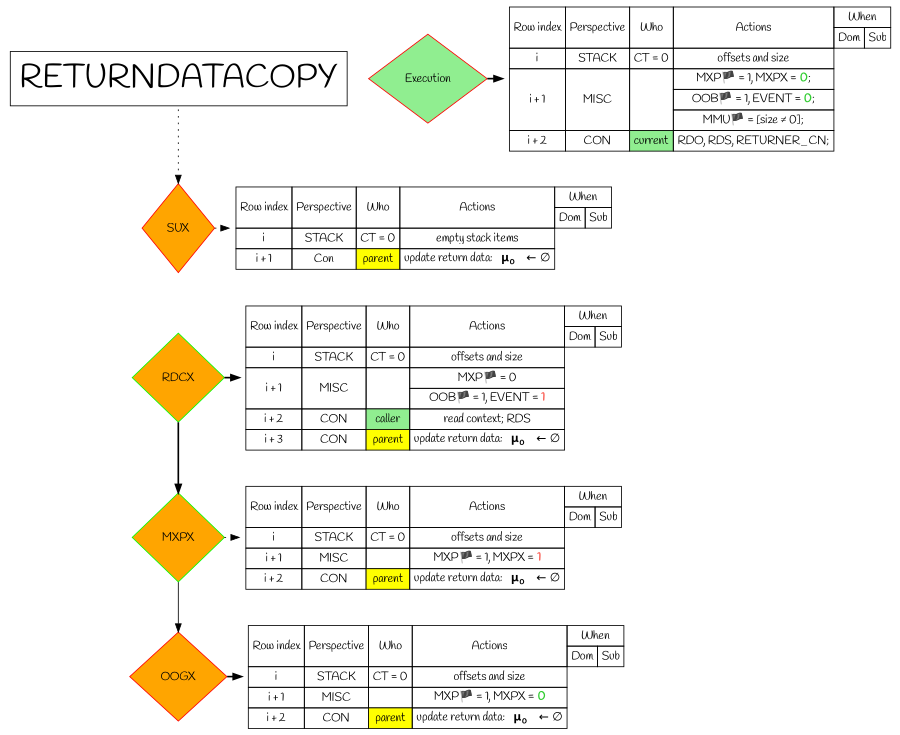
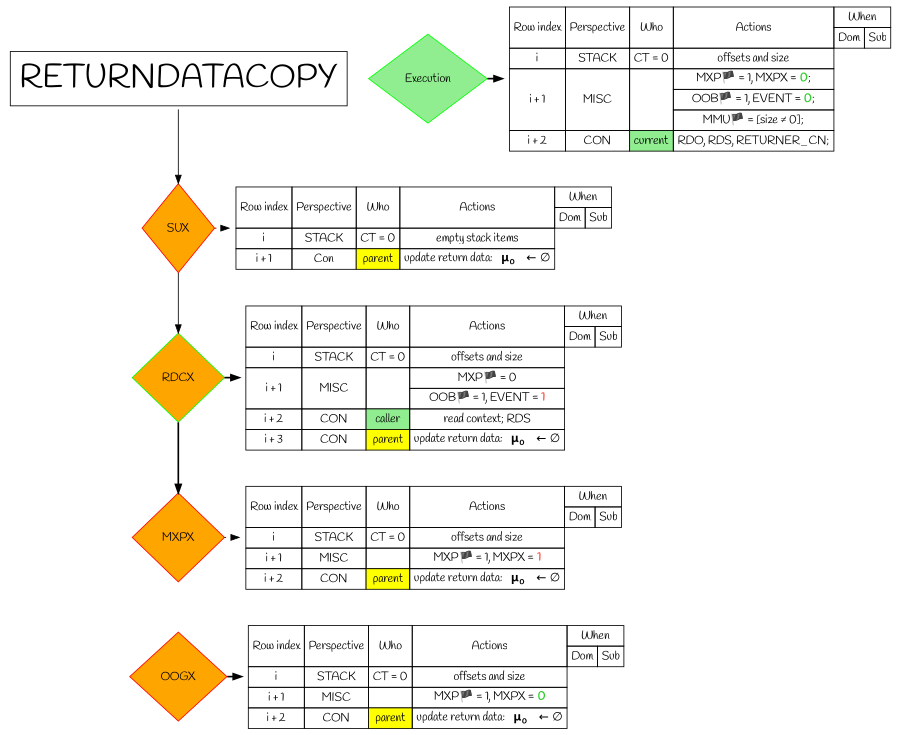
  digraph {
    node [fontname=Handlee shape=plaintext]
    edge [fontname=Handlee style=bold]
    n1 [color=RED fillcolor=ORANGE label="\nSUX\n " shape=diamond style=filled]
    n2 [label=< <TABLE BORDER="0" CELLBORDER="1" CELLSPACING="0" CELLPADDING="4">   <TR>     <TD ROWSPAN="2">Row index</TD>     <TD ROWSPAN="2">Perspective</TD>     <TD ROWSPAN="2">Who</TD>     <TD ROWSPAN="2" COLSPAN="1">Actions</TD>     <TD ROWSPAN="1" COLSPAN="2">When</TD>   </TR>   <TR>     <TD ROWSPAN="1" COLSPAN="1">Dom</TD>     <TD ROWSPAN="1" COLSPAN="1">Sub</TD>   </TR>   <TR>     <TD>i</TD>     <TD>STACK</TD>     <TD>CT = 0</TD>     <TD>empty stack items</TD>   </TR>   <TR>     <TD>i + 1</TD>     <TD>Con</TD>     <TD BGCOLOR="YELLOW">parent</TD>     <TD COLSPAN="1">update return data: &nbsp; <B>μ<sub>o</sub></B> &shy;&nbsp; ← ∅</TD>   </TR> </TABLE>>]
-   n3 [color=green fillcolor=ORANGE label="\nMXPX\n " shape=diamond style=filled]
+   n3 [color=RED fillcolor=ORANGE label="\nMXPX\n " shape=diamond style=filled]
    n4 [label=< <TABLE BORDER="0" CELLBORDER="1" CELLSPACING="0" CELLPADDING="4">   <TR>     <TD ROWSPAN="2">Row index</TD>     <TD ROWSPAN="2">Perspective</TD>     <TD ROWSPAN="2">Who</TD>     <TD ROWSPAN="2" COLSPAN="1">Actions</TD>     <TD ROWSPAN="1" COLSPAN="2">When</TD>   </TR>   <TR>     <TD ROWSPAN="1" COLSPAN="1">Dom</TD>     <TD ROWSPAN="1" COLSPAN="1">Sub</TD>   </TR>   <TR>     <TD>i</TD>     <TD>STACK</TD>     <TD>CT = 0</TD>     <TD>offsets and size</TD>   </TR>   <TR>     <TD>i + 1</TD>     <TD>MISC</TD>     <TD></TD>     <TD>MXP🏴 = 1, MXPX = <B><FONT COLOR="#FA5F55">1</FONT></B></TD>   </TR>   <TR>     <TD>i + 2</TD>     <TD>CON</TD>     <TD BGCOLOR="YELLOW">parent</TD>     <TD>update return data: &nbsp; <B>μ<sub>o</sub></B> &shy;&nbsp; ← ∅</TD>   </TR> </TABLE>>]
    n5 [color=RED fillcolor=ORANGE label="\nOOGX\n " shape=diamond style=filled]
    n6 [label=< <TABLE BORDER="0" CELLBORDER="1" CELLSPACING="0" CELLPADDING="4">   <TR>     <TD ROWSPAN="2">Row index</TD>     <TD ROWSPAN="2">Perspective</TD>     <TD ROWSPAN="2">Who</TD>     <TD ROWSPAN="2" COLSPAN="1">Actions</TD>     <TD ROWSPAN="1" COLSPAN="2">When</TD>   </TR>   <TR>     <TD ROWSPAN="1" COLSPAN="1">Dom</TD>     <TD ROWSPAN="1" COLSPAN="1">Sub</TD>   </TR>   <TR>     <TD>i</TD>     <TD>STACK</TD>     <TD>CT = 0</TD>     <TD>offsets and size</TD>   </TR>   <TR>     <TD>i + 1</TD>     <TD>MISC</TD>     <TD></TD>     <TD>MXP🏴 = 1, MXPX = <B><FONT COLOR="LIMEGREEN">0</FONT></B></TD>   </TR>   <TR>     <TD>i + 2</TD>     <TD>CON</TD>     <TD BGCOLOR="YELLOW">parent</TD>     <TD>update return data: &nbsp; <B>μ<sub>o</sub></B> &shy;&nbsp; ← ∅</TD>   </TR> </TABLE>>]
    n7 [color=green fillcolor=ORANGE label="\nRDCX\n " shape=diamond style=filled]
    n8 [label=< <TABLE BORDER="0" CELLBORDER="1" CELLSPACING="0" CELLPADDING="4">   <TR>     <TD ROWSPAN="2">Row index</TD>     <TD ROWSPAN="2">Perspective</TD>     <TD ROWSPAN="2">Who</TD>     <TD ROWSPAN="2" COLSPAN="1">Actions</TD>     <TD ROWSPAN="1" COLSPAN="2">When</TD>   </TR>   <TR>     <TD ROWSPAN="1" COLSPAN="1">Dom</TD>     <TD ROWSPAN="1" COLSPAN="1">Sub</TD>   </TR>   <TR>     <TD>i</TD>     <TD>STACK</TD>     <TD>CT = 0</TD>     <TD>offsets and size</TD>   </TR>   <TR>     <TD ROWSPAN="2">i + 1</TD>     <TD ROWSPAN="2">MISC</TD>     <TD ROWSPAN="2"></TD>     <TD ROWSPAN="1">MXP🏴 = 0</TD>   </TR>   <TR>     <TD ROWSPAN="1">OOB🏴 = 1, EVENT = <B><FONT COLOR="#FA5F55">1</FONT></B></TD>   </TR>   <TR>     <TD>i + 2</TD>     <TD>CON</TD>     <TD BGCOLOR="LIGHTGREEN">caller</TD>     <TD>read context; RDS</TD>   </TR>   <TR>     <TD>i + 3</TD>     <TD>CON</TD>     <TD BGCOLOR="YELLOW">parent</TD>     <TD>update return data: &nbsp; <B>μ<sub>o</sub></B> &shy;&nbsp; ← ∅</TD>   </TR> </TABLE>>]
-   n9 [color=RED fillcolor=LIGHTGREEN label="\nExecution\n " shape=diamond style=filled]
+   n9 [color=green fillcolor=LIGHTGREEN label="\nExecution\n " shape=diamond style=filled]
    n10 [label=< <TABLE BORDER="0" CELLBORDER="1" CELLSPACING="0" CELLPADDING="4">   <TR>     <TD ROWSPAN="2">Row index</TD>     <TD ROWSPAN="2">Perspective</TD>     <TD ROWSPAN="2">Who</TD>     <TD ROWSPAN="2" COLSPAN="1">Actions</TD>     <TD ROWSPAN="1" COLSPAN="2">When</TD>   </TR>   <TR>     <TD ROWSPAN="1" COLSPAN="1">Dom</TD>     <TD ROWSPAN="1" COLSPAN="1">Sub</TD>   </TR>   <TR>     <TD>i</TD>     <TD>STACK</TD>     <TD>CT = 0</TD>     <TD>offsets and size</TD>   </TR>   <TR>     <TD ROWSPAN="3">i + 1</TD>     <TD ROWSPAN="3">MISC</TD>     <TD ROWSPAN="3"></TD>     <TD ROWSPAN="1">MXP🏴 = 1, MXPX = <B><FONT COLOR="LIMEGREEN">0</FONT></B>;</TD>   </TR>   <TR>     <TD ROWSPAN="1">OOB🏴 = 1, EVENT = <B><FONT COLOR="LIMEGREEN">0</FONT></B>;</TD>   </TR>   <TR>     <TD ROWSPAN="1">MMU🏴 = [size ≠ 0];</TD>   </TR>   <TR>     <TD>i + 2</TD>     <TD>CON</TD>     <TD BGCOLOR="LIGHTGREEN">current</TD>     <TD>RDO, RDS, RETURNER_CN;</TD>   </TR> </TABLE>>]
    n11 [label=<   <TABLE BORDER="0" CELLBORDER="1" CELLSPACING="0" CELLPADDING="10">   <TR>   <TD><FONT POINT-SIZE="40">RETURNDATACOPY</FONT></TD>   </TR>   </TABLE>>]
    subgraph sub_1 {
      rank=same
      n1
      n2
    }
    subgraph sub_2 {
      rank=same
      n3
      n4
    }
    subgraph sub_3 {
      rank=same
      n5
      n6
    }
    subgraph sub_4 {
      rank=same
      n7
      n8
    }
    subgraph sub_5 {
      rank=same
      n9
      n10
    }
    n1 -> n2 [style=dotted]
+   n1 -> n7 [style=solid]
    n3 -> n4 [style=dotted]
-   n3 -> n5 [style=solid]
    n5 -> n6
    n7 -> n3
    n7 -> n8
    n9 -> n10
-   n11 -> n1 [style=dotted]
+   n11 -> n1 [style=solid]
  }
